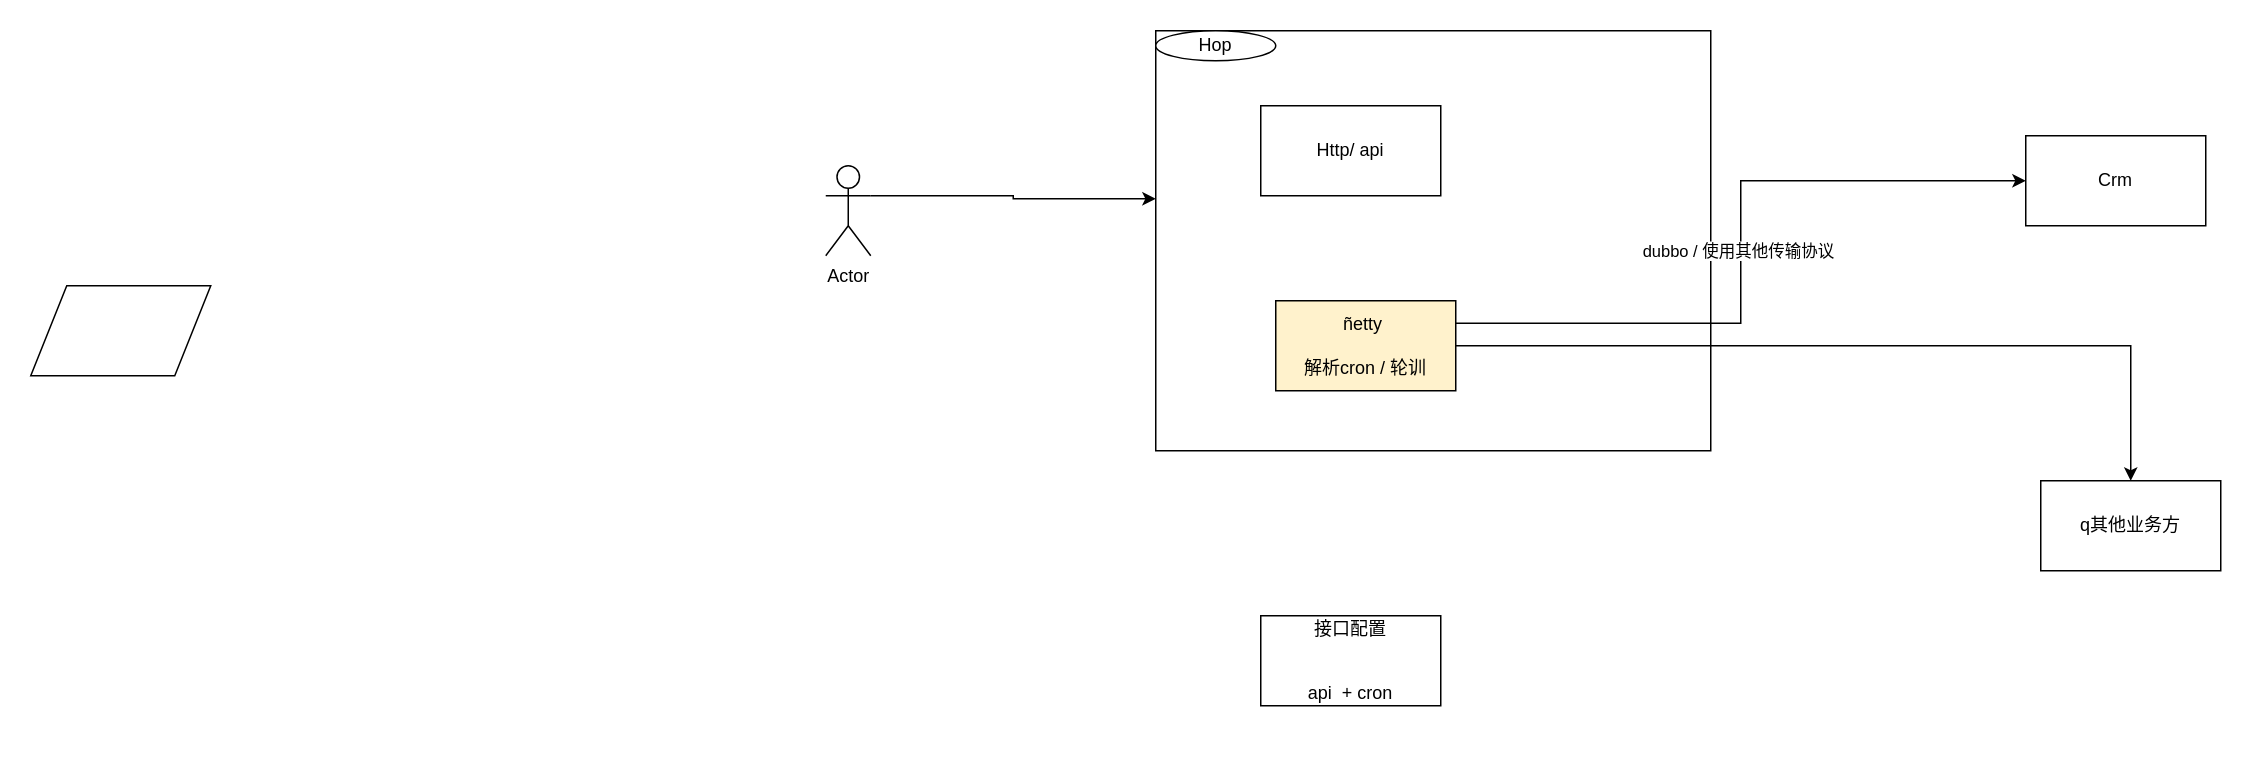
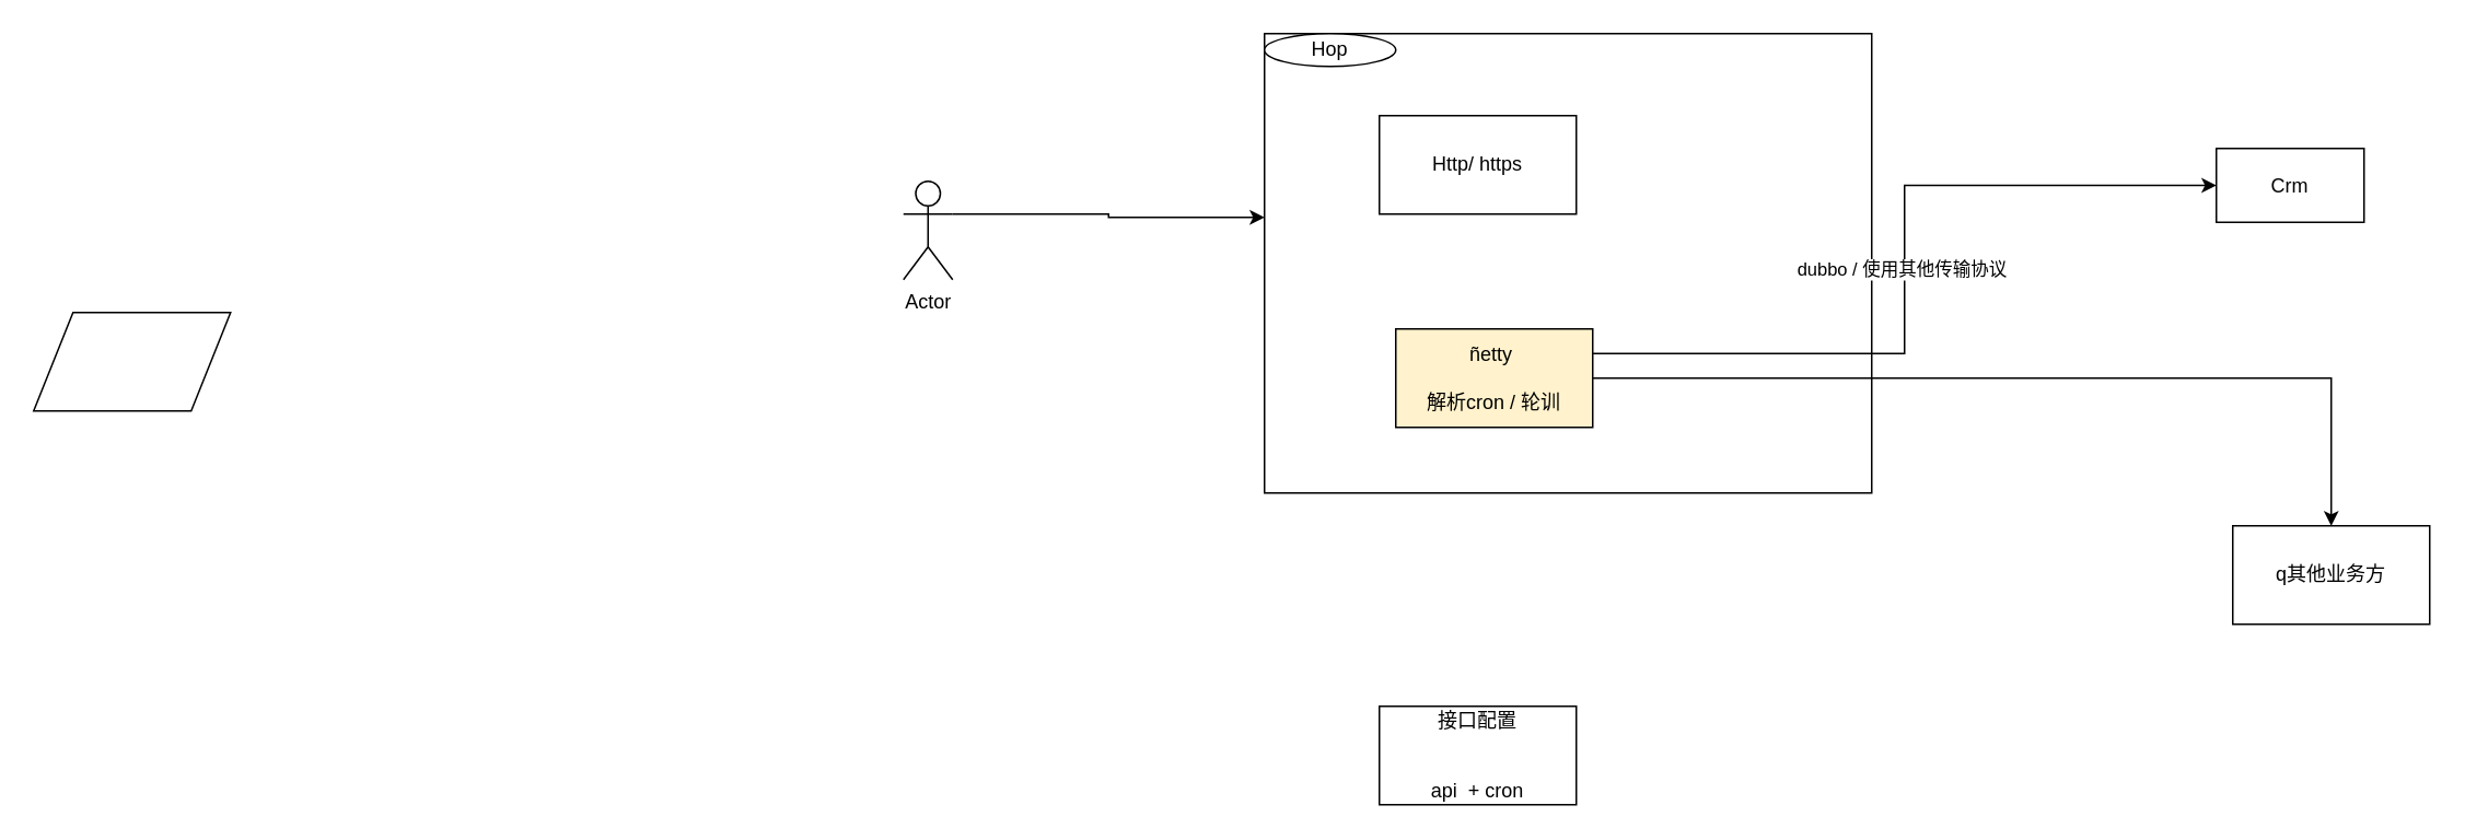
  <mxCell id="0" />
  <mxCell id="1" parent="0" />
  <mxCell id="2" value="" style="rounded=0;whiteSpace=wrap;html=1;" parent="1" vertex="1"><mxGeometry x="770" y="20" width="370" height="280" as="geometry" /></mxCell>
- <mxCell id="3" value="&lt;font style=&quot;vertical-align: inherit&quot;&gt;&lt;font style=&quot;vertical-align: inherit&quot;&gt;Http/ api&lt;/font&gt;&lt;/font&gt;" style="rounded=0;whiteSpace=wrap;html=1;" parent="1" vertex="1"><mxGeometry x="840" y="70" width="120" height="60" as="geometry" /></mxCell>
+ <mxCell id="3" value="&lt;font style=&quot;vertical-align: inherit&quot;&gt;&lt;font style=&quot;vertical-align: inherit&quot;&gt;Http/ https&lt;/font&gt;&lt;/font&gt;" style="rounded=0;whiteSpace=wrap;html=1;" parent="1" vertex="1"><mxGeometry x="840" y="70" width="120" height="60" as="geometry" /></mxCell>
  <mxCell id="4" value="&lt;font style=&quot;vertical-align: inherit&quot;&gt;&lt;font style=&quot;vertical-align: inherit&quot;&gt;dubbo / 使用其他传输协议&amp;nbsp;&lt;/font&gt;&lt;/font&gt;" style="edgeStyle=orthogonalEdgeStyle;rounded=0;orthogonalLoop=1;jettySize=auto;html=1;exitX=1;exitY=0.25;exitDx=0;exitDy=0;entryX=0;entryY=0.5;entryDx=0;entryDy=0;" parent="1" source="6" target="8" edge="1"><mxGeometry relative="1" as="geometry" /></mxCell>
  <mxCell id="5" style="edgeStyle=orthogonalEdgeStyle;rounded=0;orthogonalLoop=1;jettySize=auto;html=1;exitX=1;exitY=0.5;exitDx=0;exitDy=0;" parent="1" source="6" target="9" edge="1"><mxGeometry relative="1" as="geometry" /></mxCell>
  <mxCell id="6" value="&lt;font style=&quot;vertical-align: inherit&quot;&gt;&lt;font style=&quot;vertical-align: inherit&quot;&gt;ñetty&amp;nbsp;&lt;br&gt;&lt;br&gt;解析cron / 轮训&lt;br&gt;&lt;/font&gt;&lt;/font&gt;" style="rounded=0;whiteSpace=wrap;html=1;fillColor=#fff2cc;" parent="1" vertex="1"><mxGeometry x="850" y="200" width="120" height="60" as="geometry" /></mxCell>
- <mxCell id="7" value="&lt;font style=&quot;vertical-align: inherit&quot;&gt;&lt;font style=&quot;vertical-align: inherit&quot;&gt;&lt;font style=&quot;vertical-align: inherit&quot;&gt;&lt;font style=&quot;vertical-align: inherit&quot;&gt;接口配置&lt;br&gt;&lt;br&gt;&lt;br&gt;api&amp;nbsp; + cron&lt;br&gt;&lt;/font&gt;&lt;/font&gt;&lt;/font&gt;&lt;/font&gt;" style="rounded=0;whiteSpace=wrap;html=1;" parent="1" vertex="1"><mxGeometry x="840" y="410" width="120" height="60" as="geometry" /></mxCell>
- <mxCell id="8" value="&lt;font style=&quot;vertical-align: inherit&quot;&gt;&lt;font style=&quot;vertical-align: inherit&quot;&gt;Crm&lt;/font&gt;&lt;/font&gt;" style="rounded=0;whiteSpace=wrap;html=1;" parent="1" vertex="1"><mxGeometry x="1350" y="90" width="120" height="60" as="geometry" /></mxCell>
+ <mxCell id="7" value="&lt;font style=&quot;vertical-align: inherit&quot;&gt;&lt;font style=&quot;vertical-align: inherit&quot;&gt;&lt;font style=&quot;vertical-align: inherit&quot;&gt;&lt;font style=&quot;vertical-align: inherit&quot;&gt;接口配置&lt;br&gt;&lt;br&gt;&lt;br&gt;api&amp;nbsp; + cron&lt;br&gt;&lt;/font&gt;&lt;/font&gt;&lt;/font&gt;&lt;/font&gt;" style="rounded=0;whiteSpace=wrap;html=1;" parent="1" vertex="1"><mxGeometry x="840" y="430" width="120" height="60" as="geometry" /></mxCell>
+ <mxCell id="8" value="&lt;font style=&quot;vertical-align: inherit&quot;&gt;&lt;font style=&quot;vertical-align: inherit&quot;&gt;Crm&lt;/font&gt;&lt;/font&gt;" style="rounded=0;whiteSpace=wrap;html=1;" parent="1" vertex="1"><mxGeometry x="1350" y="90" width="90" height="45" as="geometry" /></mxCell>
  <mxCell id="9" value="&lt;font style=&quot;vertical-align: inherit&quot;&gt;&lt;font style=&quot;vertical-align: inherit&quot;&gt;q其他业务方&lt;/font&gt;&lt;/font&gt;" style="rounded=0;whiteSpace=wrap;html=1;" parent="1" vertex="1"><mxGeometry x="1360" y="320" width="120" height="60" as="geometry" /></mxCell>
  <mxCell id="10" style="edgeStyle=orthogonalEdgeStyle;rounded=0;orthogonalLoop=1;jettySize=auto;html=1;exitX=1;exitY=0.333;exitDx=0;exitDy=0;exitPerimeter=0;entryX=0;entryY=0.4;entryDx=0;entryDy=0;entryPerimeter=0;" parent="1" source="11" target="2" edge="1"><mxGeometry relative="1" as="geometry" /></mxCell>
  <mxCell id="11" value="Actor" style="shape=umlActor;verticalLabelPosition=bottom;labelBackgroundColor=#ffffff;verticalAlign=top;html=1;outlineConnect=0;" parent="1" vertex="1"><mxGeometry x="550" y="110" width="30" height="60" as="geometry" /></mxCell>
  <mxCell id="12" value="&lt;font style=&quot;vertical-align: inherit&quot;&gt;&lt;font style=&quot;vertical-align: inherit&quot;&gt;Hop&lt;/font&gt;&lt;/font&gt;" style="ellipse;whiteSpace=wrap;html=1;" parent="1" vertex="1"><mxGeometry x="770" y="20" width="80" height="20" as="geometry" /></mxCell>
  <mxCell id="13" value="" style="shape=parallelogram;perimeter=parallelogramPerimeter;whiteSpace=wrap;html=1;" vertex="1" parent="1"><mxGeometry x="20" y="190" width="120" height="60" as="geometry" /></mxCell>
